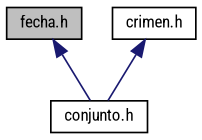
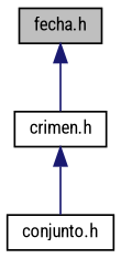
  digraph {
    fontname="Roboto Condensed"
    node [color=black fillcolor=white fontname="Roboto Condensed" fontsize=10 shape=record style=filled]
    edge [color=midnightblue dir=back fontname="Roboto Condensed" fontsize=10 labelfontname=Helvetica labelfontsize=10 style=solid]
    n1 [fillcolor=grey75 fontcolor=black height=0.2 label="fecha.h" width=0.4]
    n2 [height=0.2 label="crimen.h" width=0.4]
    n3 [height=0.2 label="conjunto.h" width=0.4]
-   n1 -> n3
+   n1 -> n2
    n2 -> n3
  }
